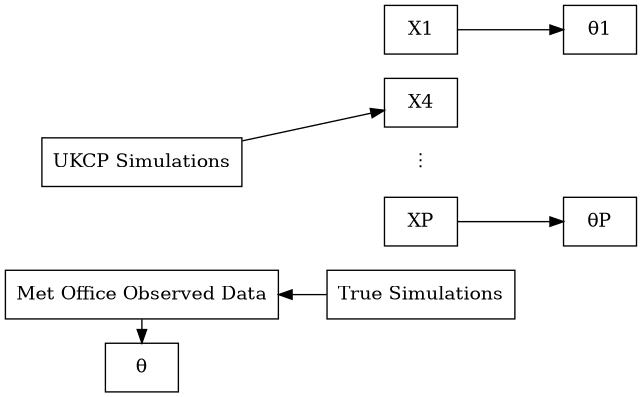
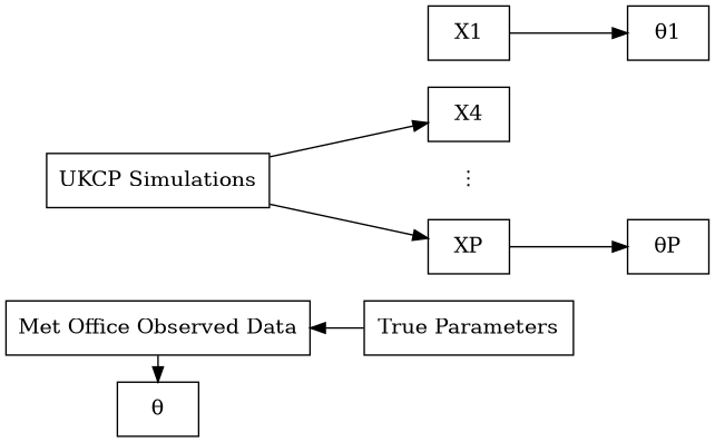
  digraph {
    rankdir=LR
    node [shape=box]
    n1 [label="Met Office Observed Data"]
    n2 [label=<&#952;>]
-   n3 [label="True Simulations"]
+   n3 [label="True Parameters"]
    n4 [label="UKCP Simulations"]
    n5 [label=X1]
    n6 [label=X4]
    n7 [label="&#8942;" shape=plain]
    n8 [label=<XP>]
    n9 [label=<&#952;1>]
    n10 [label=<&#952;P>]
    subgraph sub_1 {
      rank=same
      n1
      n2
    }
    subgraph sub_2 {
      rank=same
      n3
    }
    subgraph sub_3 {
      rank=same
      n4
    }
    subgraph sub_4 {
      rank=same
      n5
      n6
      n7
      n8
    }
    subgraph sub_5 {
      rank=same
      n9
      n10
    }
    n1 -> n2
    n1 -> n3 [dir=back]
    n4 -> n6
    n4 -> n7 [style=invis]
+   n4 -> n8
    n5 -> n9
    n8 -> n10
  }
